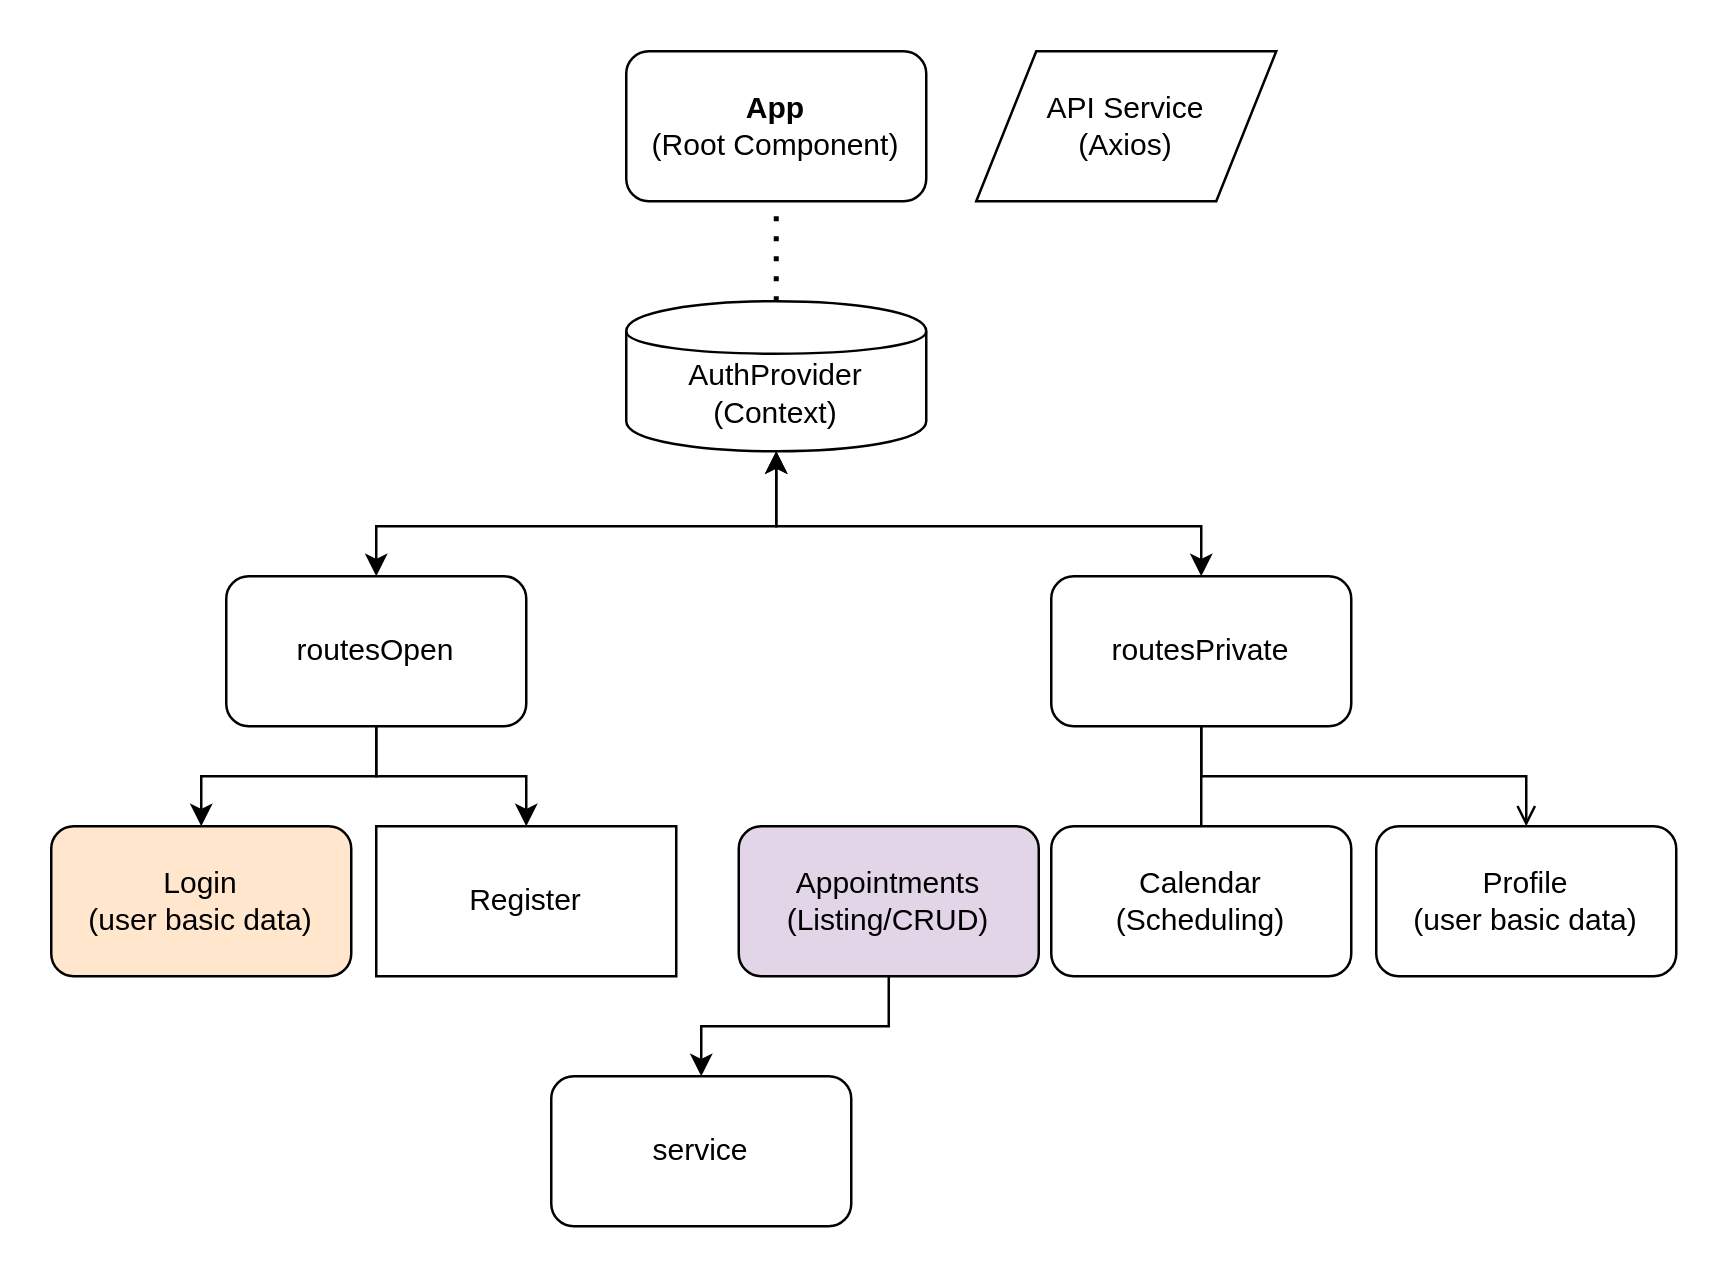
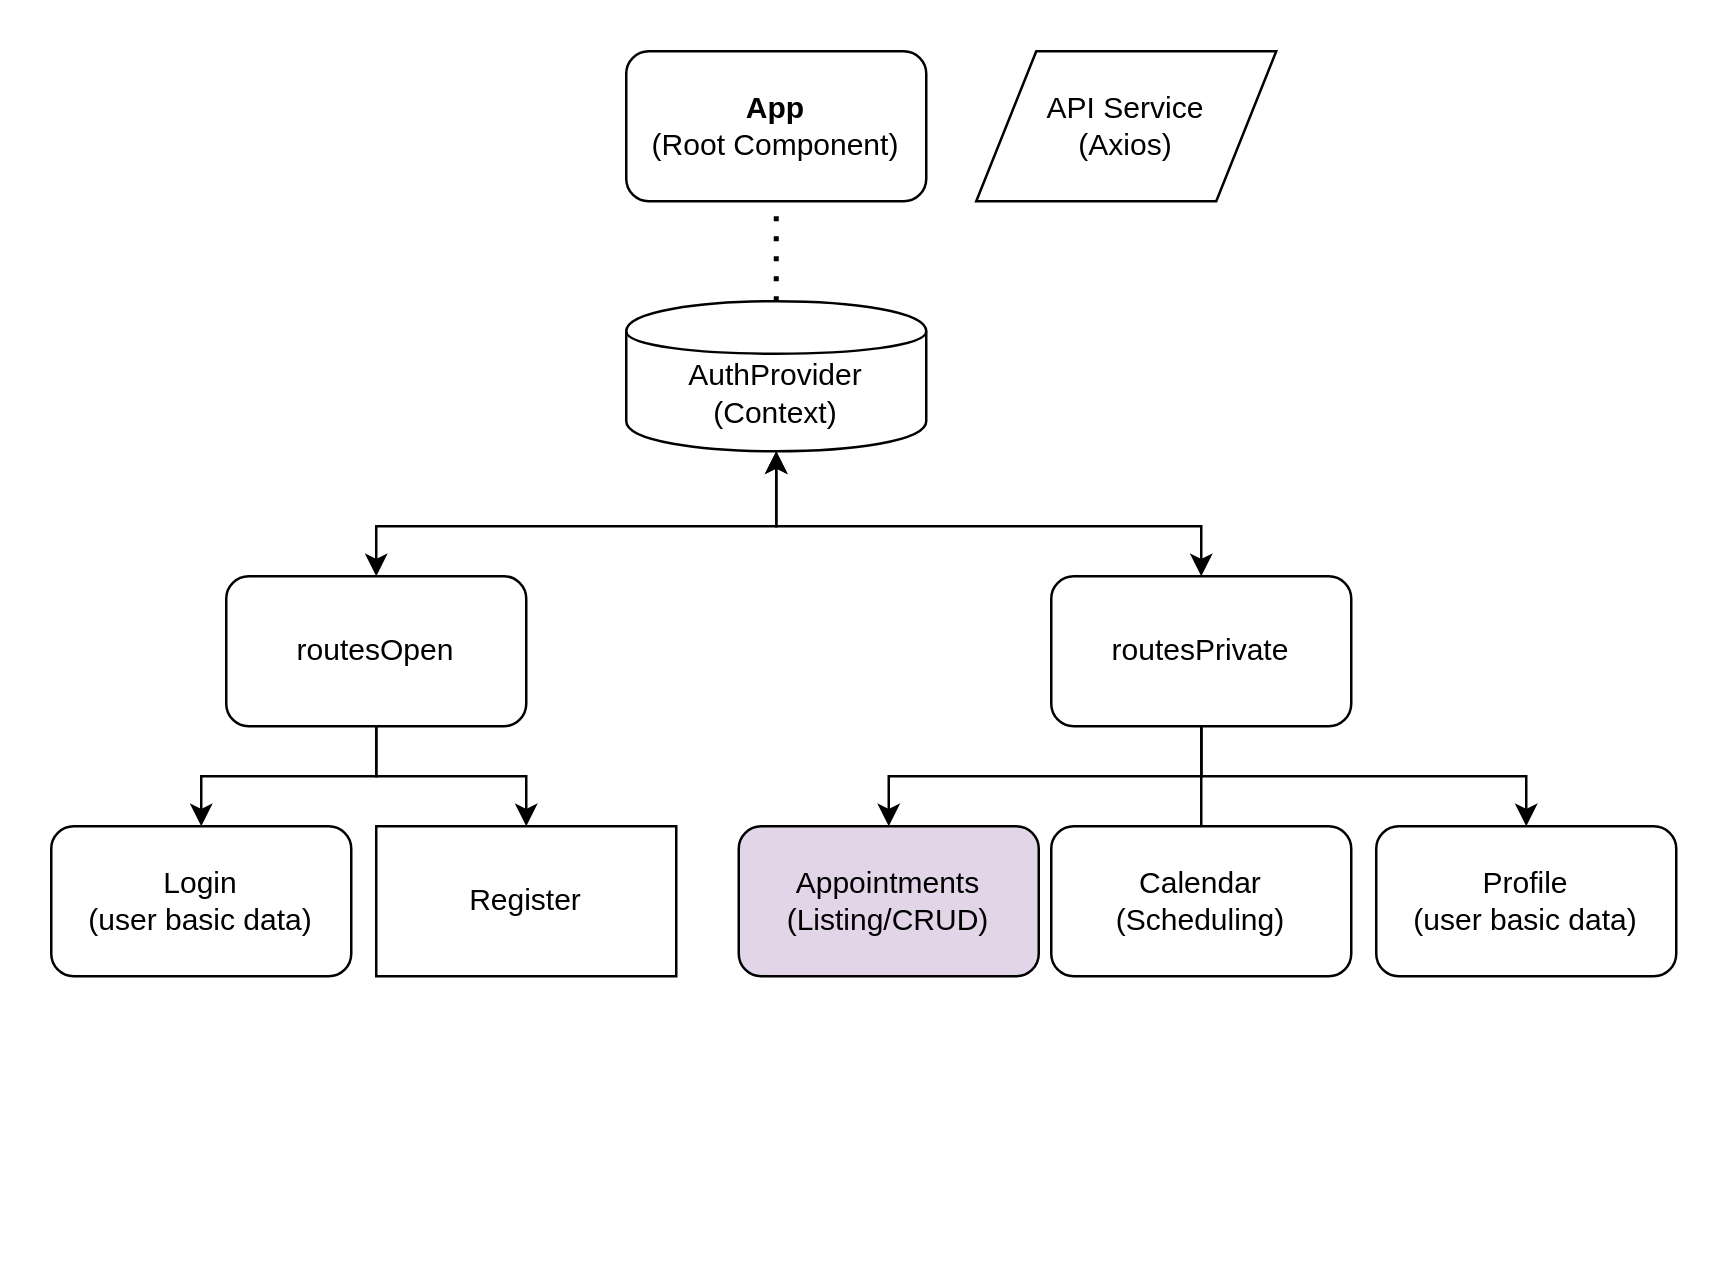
  <mxCell id="0" />
  <mxCell id="1" parent="0" />
  <mxCell id="2" value="&lt;b&gt;App&lt;/b&gt;&#10;(Root Component)" style="rounded=1;whiteSpace=wrap;html=1;" vertex="1" parent="1"><mxGeometry x="250" y="20" width="120" height="60" as="geometry" /></mxCell>
- <mxCell id="3" style="edgeStyle=orthogonalEdgeStyle;rounded=0;orthogonalLoop=1;jettySize=auto;html=1;exitX=0.5;exitY=1;exitDx=0;exitDy=0;" edge="1" parent="1" source="4" target="21"><mxGeometry relative="1" as="geometry" /></mxCell>
  <mxCell id="4" value="Appointments&#10;(Listing/CRUD)" style="rounded=1;whiteSpace=wrap;html=1;fillColor=#e1d5e7;" vertex="1" parent="1"><mxGeometry x="295" y="330" width="120" height="60" as="geometry" /></mxCell>
  <mxCell id="5" value="Calendar&#10;(Scheduling)" style="rounded=1;whiteSpace=wrap;html=1;" vertex="1" parent="1"><mxGeometry x="420" y="330" width="120" height="60" as="geometry" /></mxCell>
  <mxCell id="6" value="Register" style="whiteSpace=wrap;html=1;rounded=0;" vertex="1" parent="1"><mxGeometry x="150" y="330" width="120" height="60" as="geometry" /></mxCell>
  <mxCell id="7" value="&lt;div&gt;&lt;br&gt;&lt;/div&gt;&lt;div&gt;&lt;span style=&quot;background-color: transparent; color: light-dark(rgb(0, 0, 0), rgb(255, 255, 255));&quot;&gt;AuthProvider&lt;/span&gt;&lt;/div&gt;(Context)" style="shape=cylinder;whiteSpace=wrap;html=1;" vertex="1" parent="1"><mxGeometry x="250" y="120" width="120" height="60" as="geometry" /></mxCell>
  <mxCell id="8" value="API Service&#10;(Axios)" style="shape=parallelogram;whiteSpace=wrap;html=1;" vertex="1" parent="1"><mxGeometry x="390" y="20" width="120" height="60" as="geometry" /></mxCell>
- <mxCell id="9" value="&lt;div&gt;Login&lt;/div&gt;(user basic data)" style="rounded=1;whiteSpace=wrap;html=1;fillColor=#ffe6cc;" vertex="1" parent="1"><mxGeometry x="20" y="330" width="120" height="60" as="geometry" /></mxCell>
+ <mxCell id="9" value="&lt;div&gt;Login&lt;/div&gt;(user basic data)" style="rounded=1;whiteSpace=wrap;html=1;" vertex="1" parent="1"><mxGeometry x="20" y="330" width="120" height="60" as="geometry" /></mxCell>
  <mxCell id="10" style="edgeStyle=orthogonalEdgeStyle;rounded=0;orthogonalLoop=1;jettySize=auto;html=1;exitX=0.5;exitY=1;exitDx=0;exitDy=0;entryX=0.5;entryY=0;entryDx=0;entryDy=0;" edge="1" parent="1" source="12" target="9"><mxGeometry relative="1" as="geometry" /></mxCell>
  <mxCell id="11" style="edgeStyle=orthogonalEdgeStyle;rounded=0;orthogonalLoop=1;jettySize=auto;html=1;exitX=0.5;exitY=1;exitDx=0;exitDy=0;entryX=0.5;entryY=0;entryDx=0;entryDy=0;" edge="1" parent="1" source="12" target="6"><mxGeometry relative="1" as="geometry" /></mxCell>
  <mxCell id="12" value="routesOpen" style="rounded=1;whiteSpace=wrap;html=1;" vertex="1" parent="1"><mxGeometry x="90" y="230" width="120" height="60" as="geometry" /></mxCell>
+ <mxCell id="13" style="edgeStyle=orthogonalEdgeStyle;rounded=0;orthogonalLoop=1;jettySize=auto;html=1;exitX=0.5;exitY=1;exitDx=0;exitDy=0;entryX=0.5;entryY=0;entryDx=0;entryDy=0;" edge="1" parent="1" source="15" target="4"><mxGeometry relative="1" as="geometry" /></mxCell>
  <mxCell id="14" style="edgeStyle=orthogonalEdgeStyle;rounded=0;orthogonalLoop=1;jettySize=auto;html=1;entryX=0.5;entryY=0;entryDx=0;entryDy=0;endArrow=none;" edge="1" parent="1" source="15" target="5"><mxGeometry relative="1" as="geometry" /></mxCell>
  <mxCell id="15" value="routesPrivate" style="rounded=1;whiteSpace=wrap;html=1;" vertex="1" parent="1"><mxGeometry x="420" y="230" width="120" height="60" as="geometry" /></mxCell>
  <mxCell id="16" value="" style="endArrow=none;dashed=1;html=1;dashPattern=1 3;strokeWidth=2;rounded=0;entryX=0.5;entryY=1;entryDx=0;entryDy=0;exitX=0.5;exitY=0;exitDx=0;exitDy=0;" edge="1" parent="1" source="7" target="2"><mxGeometry width="50" height="50" relative="1" as="geometry"><mxPoint x="280" y="280" as="sourcePoint" /><mxPoint x="330" y="230" as="targetPoint" /></mxGeometry></mxCell>
  <mxCell id="17" value="" style="endArrow=classic;startArrow=classic;html=1;rounded=0;exitX=0.5;exitY=0;exitDx=0;exitDy=0;entryX=0.5;entryY=1;entryDx=0;entryDy=0;" edge="1" parent="1" source="12" target="7"><mxGeometry width="50" height="50" relative="1" as="geometry"><mxPoint x="145" y="180" as="sourcePoint" /><mxPoint x="195" y="130" as="targetPoint" /><Array as="points"><mxPoint x="150" y="210" /><mxPoint x="310" y="210" /></Array></mxGeometry></mxCell>
  <mxCell id="18" value="" style="endArrow=classic;startArrow=classic;html=1;rounded=0;exitX=0.5;exitY=0;exitDx=0;exitDy=0;entryX=0.5;entryY=1;entryDx=0;entryDy=0;" edge="1" parent="1" source="15" target="7"><mxGeometry width="50" height="50" relative="1" as="geometry"><mxPoint x="160" y="220" as="sourcePoint" /><mxPoint x="320" y="190" as="targetPoint" /><Array as="points"><mxPoint x="480" y="210" /><mxPoint x="310" y="210" /></Array></mxGeometry></mxCell>
  <mxCell id="19" value="Profile&#10;(user basic data)" style="rounded=1;whiteSpace=wrap;html=1;" vertex="1" parent="1"><mxGeometry x="550" y="330" width="120" height="60" as="geometry" /></mxCell>
- <mxCell id="20" style="edgeStyle=orthogonalEdgeStyle;rounded=0;orthogonalLoop=1;jettySize=auto;html=1;exitX=0.5;exitY=1;exitDx=0;exitDy=0;entryX=0.5;entryY=0;entryDx=0;entryDy=0;endArrow=open;" edge="1" parent="1" source="15" target="19"><mxGeometry relative="1" as="geometry"><mxPoint x="630" y="330" as="targetPoint" /></mxGeometry></mxCell>
- <mxCell id="21" value="service" style="rounded=1;whiteSpace=wrap;html=1;" vertex="1" parent="1"><mxGeometry x="220" y="430" width="120" height="60" as="geometry" /></mxCell>
+ <mxCell id="20" style="edgeStyle=orthogonalEdgeStyle;rounded=0;orthogonalLoop=1;jettySize=auto;html=1;exitX=0.5;exitY=1;exitDx=0;exitDy=0;entryX=0.5;entryY=0;entryDx=0;entryDy=0;" edge="1" parent="1" source="15" target="19"><mxGeometry relative="1" as="geometry"><mxPoint x="630" y="330" as="targetPoint" /></mxGeometry></mxCell>
